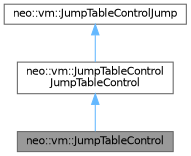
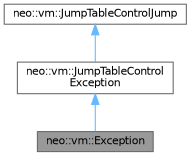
  digraph {
    node [color=gray40 fillcolor=white fontname=Helvetica fontsize=10 shape=box style=filled]
    edge [color=steelblue1 dir=back fontname=Helvetica fontsize=10 labelfontname=Helvetica labelfontsize=10 style=solid]
-   n1 [fillcolor=grey60 fontcolor=black height=0.2 label="neo::vm::JumpTableControl" width=0.4]
+   n1 [fillcolor=grey60 fontcolor=black height=0.2 label="neo::vm::Exception" width=0.4]
    n2 [height=0.2 label="neo::vm::JumpTableControlJump" width=0.4]
-   n3 [height=0.2 label="neo::vm::JumpTableControl\lJumpTableControl" width=0.4]
+   n3 [height=0.2 label="neo::vm::JumpTableControl\lException" width=0.4]
    n2 -> n3
    n3 -> n1
  }
